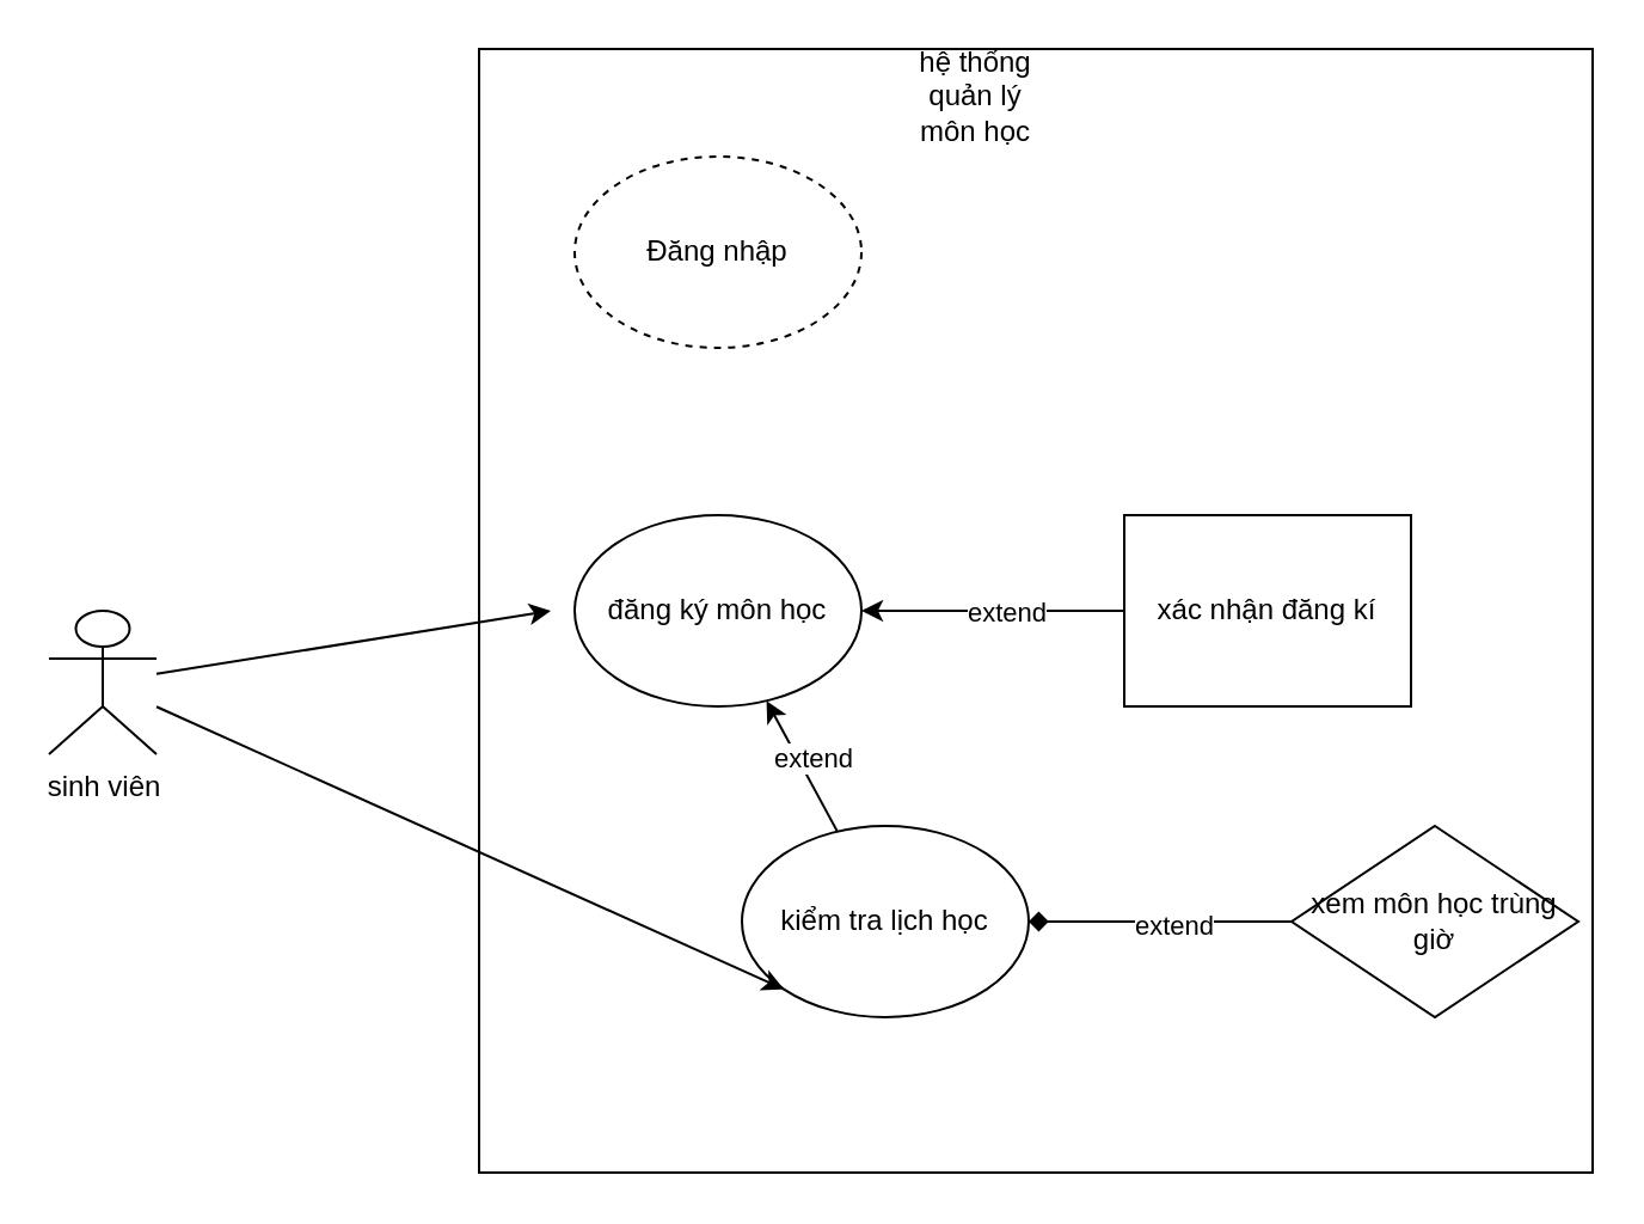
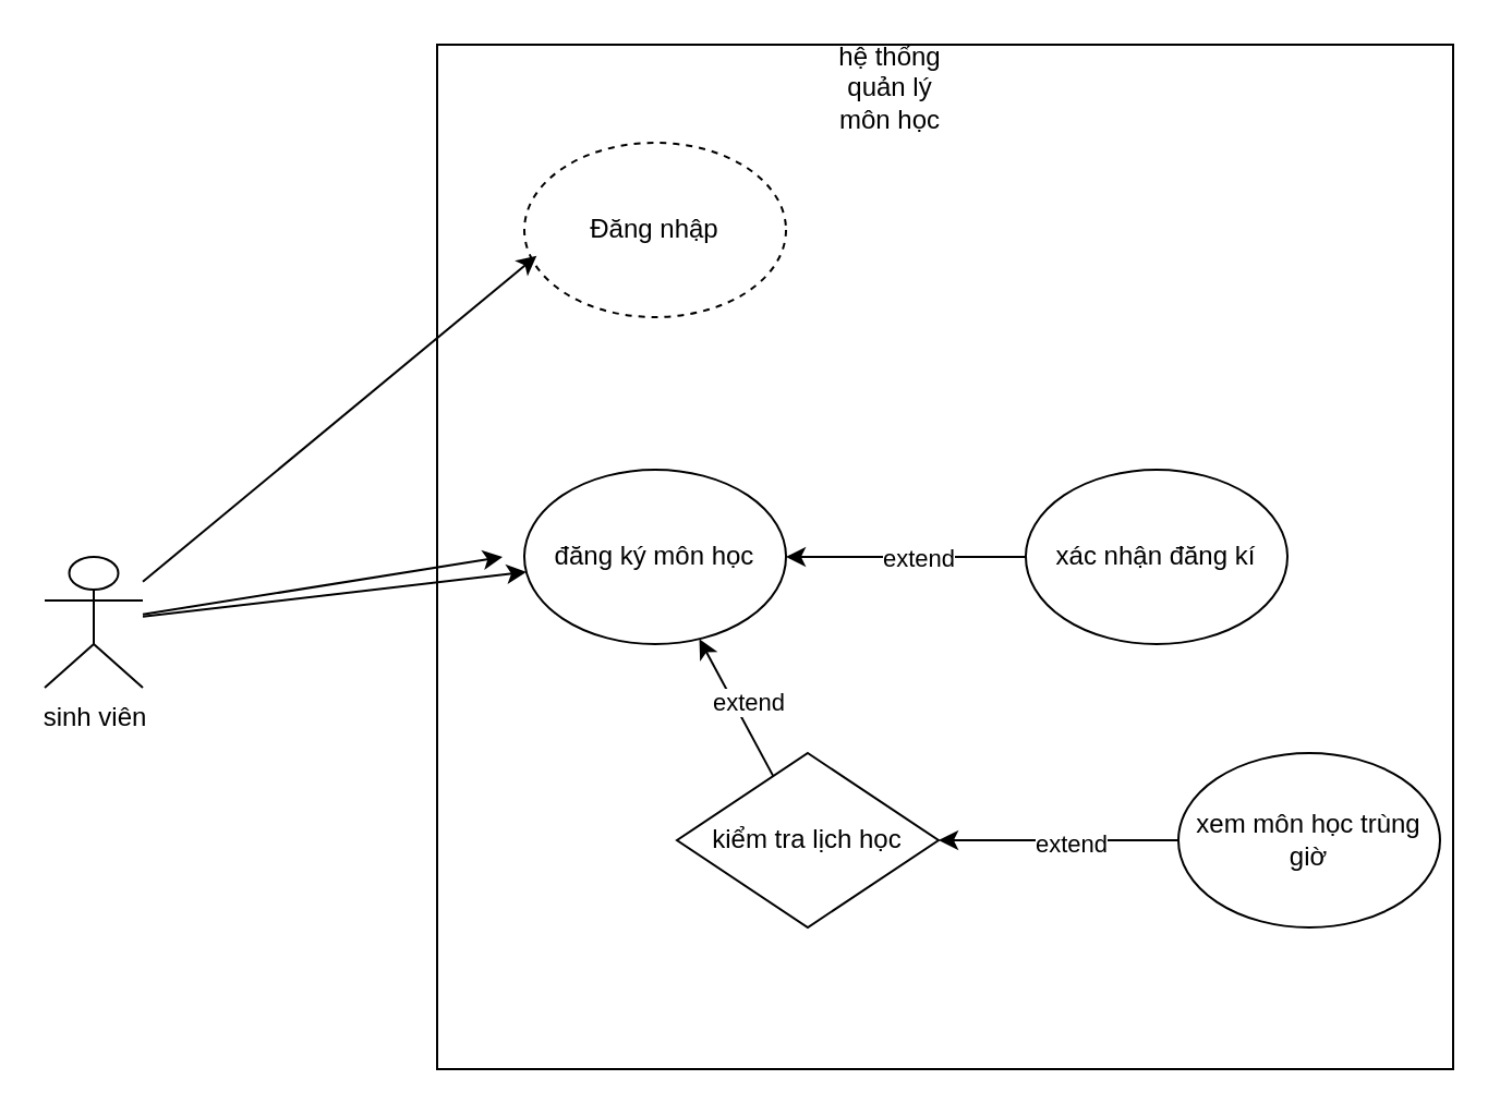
  <mxCell id="0" />
  <mxCell id="1" parent="0" />
  <mxCell id="2" style="edgeStyle=orthogonalEdgeStyle;rounded=0;orthogonalLoop=1;jettySize=auto;html=1;exitX=0;exitY=0.5;exitDx=0;exitDy=0;entryX=0;entryY=0.5;entryDx=0;entryDy=0;" edge="1" parent="1" source="3" target="5"><mxGeometry relative="1" as="geometry" /></mxCell>
  <mxCell id="3" value="" style="rounded=0;whiteSpace=wrap;html=1;" vertex="1" parent="1"><mxGeometry x="200" y="20" width="466" height="470" as="geometry" /></mxCell>
  <mxCell id="4" value="Đăng nhập" style="ellipse;whiteSpace=wrap;html=1;dashed=1;" vertex="1" parent="1"><mxGeometry x="240" y="65" width="120" height="80" as="geometry" /></mxCell>
  <mxCell id="5" value="đăng ký môn học" style="ellipse;whiteSpace=wrap;html=1;" vertex="1" parent="1"><mxGeometry x="240" y="215" width="120" height="80" as="geometry" /></mxCell>
  <mxCell id="6" style="rounded=0;orthogonalLoop=1;jettySize=auto;html=1;" edge="1" parent="1" source="8" target="5"><mxGeometry relative="1" as="geometry" /></mxCell>
  <mxCell id="7" value="extend" style="edgeLabel;html=1;align=center;verticalAlign=middle;resizable=0;points=[];" vertex="1" connectable="0" parent="6"><mxGeometry x="0.017" y="-6" relative="1" as="geometry"><mxPoint as="offset" /></mxGeometry></mxCell>
- <mxCell id="8" value="kiểm tra lịch học" style="ellipse;whiteSpace=wrap;html=1;" vertex="1" parent="1"><mxGeometry x="310" y="345" width="120" height="80" as="geometry" /></mxCell>
- <mxCell id="9" style="edgeStyle=orthogonalEdgeStyle;rounded=0;orthogonalLoop=1;jettySize=auto;html=1;entryX=1;entryY=0.5;entryDx=0;entryDy=0;endArrow=diamond;" edge="1" parent="1" source="11" target="8"><mxGeometry relative="1" as="geometry" /></mxCell>
+ <mxCell id="8" value="kiểm tra lịch học" style="rhombus;whiteSpace=wrap;html=1;" vertex="1" parent="1"><mxGeometry x="310" y="345" width="120" height="80" as="geometry" /></mxCell>
+ <mxCell id="9" style="edgeStyle=orthogonalEdgeStyle;rounded=0;orthogonalLoop=1;jettySize=auto;html=1;entryX=1;entryY=0.5;entryDx=0;entryDy=0;" edge="1" parent="1" source="11" target="8"><mxGeometry relative="1" as="geometry" /></mxCell>
  <mxCell id="10" value="extend" style="edgeLabel;html=1;align=center;verticalAlign=middle;resizable=0;points=[];" vertex="1" connectable="0" parent="9"><mxGeometry x="-0.098" y="1" relative="1" as="geometry"><mxPoint as="offset" /></mxGeometry></mxCell>
- <mxCell id="11" value="xem môn học trùng giờ" style="rhombus;whiteSpace=wrap;html=1;" vertex="1" parent="1"><mxGeometry x="540" y="345" width="120" height="80" as="geometry" /></mxCell>
+ <mxCell id="11" value="xem môn học trùng giờ" style="ellipse;whiteSpace=wrap;html=1;" vertex="1" parent="1"><mxGeometry x="540" y="345" width="120" height="80" as="geometry" /></mxCell>
  <mxCell id="12" style="edgeStyle=orthogonalEdgeStyle;rounded=0;orthogonalLoop=1;jettySize=auto;html=1;" edge="1" parent="1" source="14"><mxGeometry relative="1" as="geometry"><mxPoint x="360" y="255" as="targetPoint" /></mxGeometry></mxCell>
  <mxCell id="13" value="extend" style="edgeLabel;html=1;align=center;verticalAlign=middle;resizable=0;points=[];" vertex="1" connectable="0" parent="12"><mxGeometry x="-0.097" relative="1" as="geometry"><mxPoint as="offset" /></mxGeometry></mxCell>
- <mxCell id="14" value="xác nhận đăng kí" style="whiteSpace=wrap;html=1;rounded=0;" vertex="1" parent="1"><mxGeometry x="470" y="215" width="120" height="80" as="geometry" /></mxCell>
+ <mxCell id="14" value="xác nhận đăng kí" style="ellipse;whiteSpace=wrap;html=1;" vertex="1" parent="1"><mxGeometry x="470" y="215" width="120" height="80" as="geometry" /></mxCell>
  <mxCell id="15" style="rounded=0;orthogonalLoop=1;jettySize=auto;html=1;" edge="1" parent="1" source="17"><mxGeometry relative="1" as="geometry"><mxPoint x="230" y="255" as="targetPoint" /></mxGeometry></mxCell>
- <mxCell id="16" style="rounded=0;orthogonalLoop=1;jettySize=auto;html=1;entryX=0;entryY=1;entryDx=0;entryDy=0;" edge="1" parent="1" source="17" target="8"><mxGeometry relative="1" as="geometry" /></mxCell>
+ <mxCell id="16" style="rounded=0;orthogonalLoop=1;jettySize=auto;html=1;" edge="1" parent="1" source="17" target="5"><mxGeometry relative="1" as="geometry" /></mxCell>
  <mxCell id="17" value="sinh viên" style="shape=umlActor;verticalLabelPosition=bottom;verticalAlign=top;html=1;outlineConnect=0;" vertex="1" parent="1"><mxGeometry x="20" y="255" width="45" height="60" as="geometry" /></mxCell>
+ <mxCell id="18" style="rounded=0;orthogonalLoop=1;jettySize=auto;html=1;entryX=0.047;entryY=0.648;entryDx=0;entryDy=0;entryPerimeter=0;" edge="1" parent="1" source="17" target="4"><mxGeometry relative="1" as="geometry" /></mxCell>
  <mxCell id="19" value="hệ thống quản lý môn học" style="text;html=1;whiteSpace=wrap;strokeColor=none;fillColor=none;align=center;verticalAlign=middle;rounded=0;" vertex="1" parent="1"><mxGeometry x="378" y="25" width="60" height="30" as="geometry" /></mxCell>
